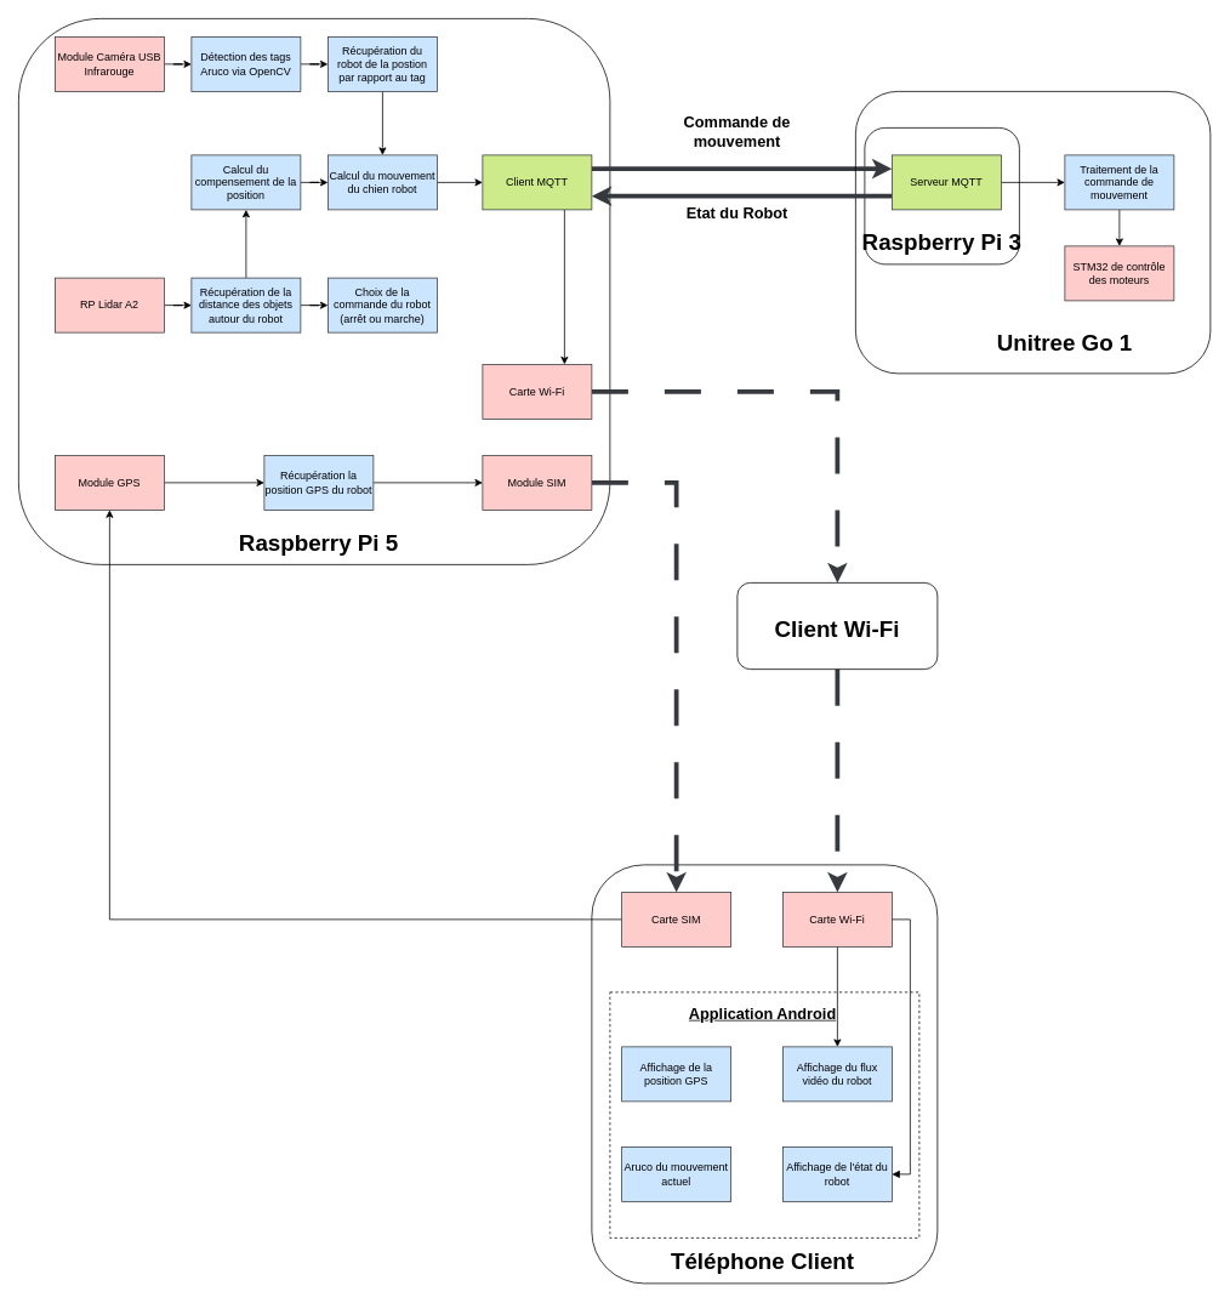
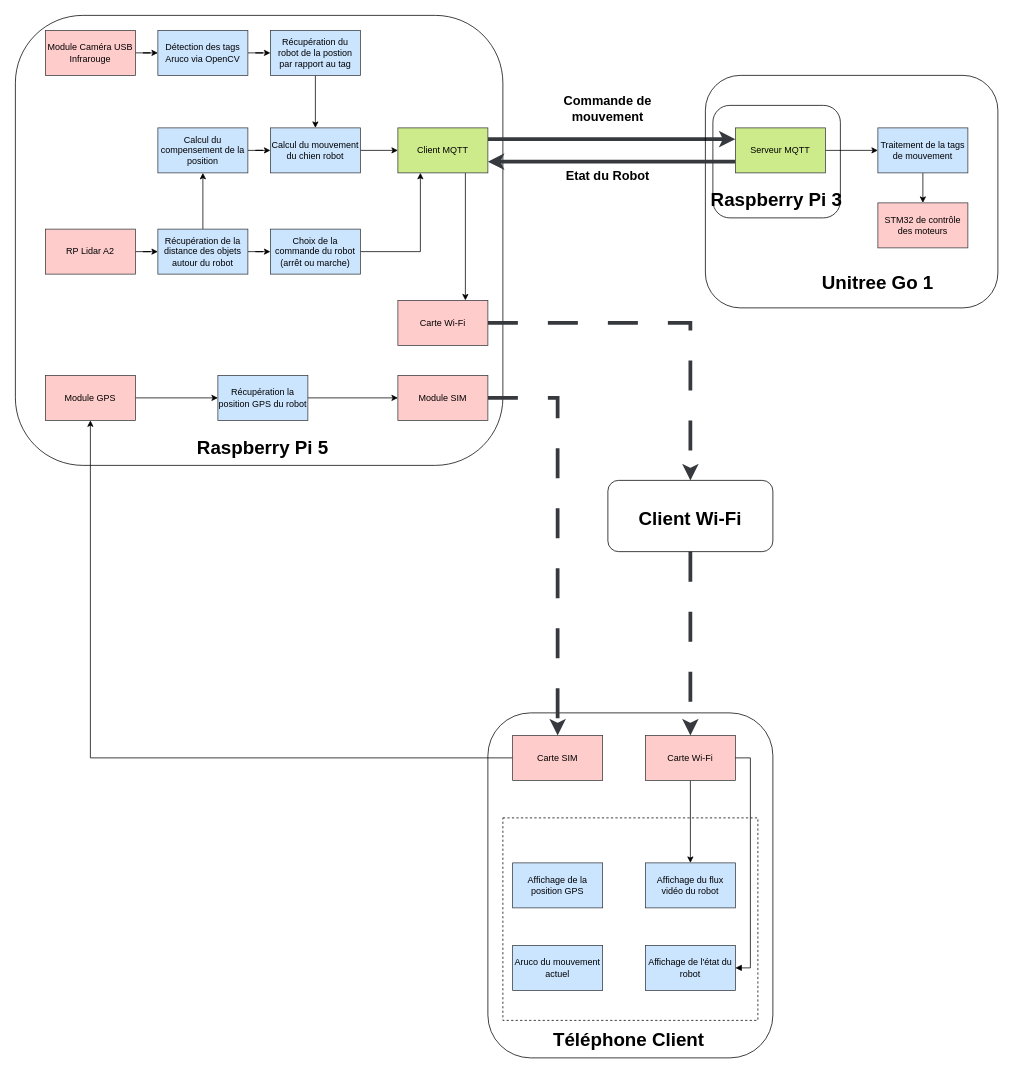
  <mxCell id="0" />
  <mxCell id="1" parent="0" />
  <mxCell id="2" value="" style="rounded=1;whiteSpace=wrap;html=1;fillColor=none;" vertex="1" parent="1"><mxGeometry x="650" y="950" width="380" height="460" as="geometry" /></mxCell>
  <mxCell id="3" value="" style="rounded=0;whiteSpace=wrap;html=1;fillColor=none;dashed=1;" vertex="1" parent="1"><mxGeometry x="670" y="1090" width="340" height="270" as="geometry" /></mxCell>
  <mxCell id="4" value="" style="rounded=1;whiteSpace=wrap;html=1;fillColor=none;" vertex="1" parent="1"><mxGeometry x="950" y="140" width="170" height="150" as="geometry" /></mxCell>
  <mxCell id="5" value="" style="rounded=1;whiteSpace=wrap;html=1;fillColor=none;" vertex="1" parent="1"><mxGeometry x="20" y="20" width="650" height="600" as="geometry" /></mxCell>
  <mxCell id="6" style="edgeStyle=orthogonalEdgeStyle;rounded=0;orthogonalLoop=1;jettySize=auto;html=1;entryX=0;entryY=0.5;entryDx=0;entryDy=0;" edge="1" parent="1" source="7" target="12"><mxGeometry relative="1" as="geometry" /></mxCell>
  <mxCell id="7" value="&lt;div&gt;Module Caméra USB&lt;/div&gt;&lt;div&gt;Infrarouge&lt;/div&gt;" style="rounded=0;whiteSpace=wrap;html=1;fillColor=#ffcccc;strokeColor=#36393d;" vertex="1" parent="1"><mxGeometry x="60" y="40" width="120" height="60" as="geometry" /></mxCell>
  <mxCell id="8" style="edgeStyle=orthogonalEdgeStyle;rounded=0;orthogonalLoop=1;jettySize=auto;html=1;entryX=0;entryY=0.5;entryDx=0;entryDy=0;" edge="1" parent="1" source="9" target="18"><mxGeometry relative="1" as="geometry" /></mxCell>
  <mxCell id="9" value="RP Lidar A2" style="rounded=0;whiteSpace=wrap;html=1;fillColor=#ffcccc;strokeColor=#36393d;" vertex="1" parent="1"><mxGeometry x="60" y="305" width="120" height="60" as="geometry" /></mxCell>
  <mxCell id="10" value="&lt;b&gt;&lt;font style=&quot;font-size: 25px;&quot;&gt;Raspberry Pi 5&lt;/font&gt;&lt;/b&gt;" style="text;html=1;align=center;verticalAlign=middle;whiteSpace=wrap;rounded=0;" vertex="1" parent="1"><mxGeometry x="260" y="580" width="180" height="30" as="geometry" /></mxCell>
  <mxCell id="11" style="edgeStyle=orthogonalEdgeStyle;rounded=0;orthogonalLoop=1;jettySize=auto;html=1;entryX=0;entryY=0.5;entryDx=0;entryDy=0;" edge="1" parent="1" source="12" target="34"><mxGeometry relative="1" as="geometry" /></mxCell>
  <mxCell id="12" value="Détection des tags Aruco via OpenCV" style="rounded=0;whiteSpace=wrap;html=1;fillColor=#cce5ff;strokeColor=#36393d;" vertex="1" parent="1"><mxGeometry x="210" y="40" width="120" height="60" as="geometry" /></mxCell>
  <mxCell id="13" style="edgeStyle=orthogonalEdgeStyle;rounded=0;orthogonalLoop=1;jettySize=auto;html=1;exitX=1;exitY=0.25;exitDx=0;exitDy=0;entryX=0;entryY=0.25;entryDx=0;entryDy=0;strokeWidth=5;fillColor=#cce5ff;strokeColor=light-dark(#36393D,#0000CC);" edge="1" parent="1" source="15" target="23"><mxGeometry relative="1" as="geometry" /></mxCell>
  <mxCell id="14" style="edgeStyle=orthogonalEdgeStyle;rounded=0;orthogonalLoop=1;jettySize=auto;html=1;exitX=0.75;exitY=1;exitDx=0;exitDy=0;entryX=0.75;entryY=0;entryDx=0;entryDy=0;" edge="1" parent="1" source="15" target="53"><mxGeometry relative="1" as="geometry" /></mxCell>
  <mxCell id="15" value="Client MQTT" style="rounded=0;whiteSpace=wrap;html=1;fillColor=#cdeb8b;strokeColor=#36393d;" vertex="1" parent="1"><mxGeometry x="530" y="170" width="120" height="60" as="geometry" /></mxCell>
  <mxCell id="16" style="edgeStyle=orthogonalEdgeStyle;rounded=0;orthogonalLoop=1;jettySize=auto;html=1;entryX=0;entryY=0.5;entryDx=0;entryDy=0;" edge="1" parent="1" source="18" target="32"><mxGeometry relative="1" as="geometry" /></mxCell>
  <mxCell id="17" style="edgeStyle=orthogonalEdgeStyle;rounded=0;orthogonalLoop=1;jettySize=auto;html=1;entryX=0.5;entryY=1;entryDx=0;entryDy=0;" edge="1" parent="1" source="18" target="36"><mxGeometry relative="1" as="geometry" /></mxCell>
  <mxCell id="18" value="Récupération de la distance des objets autour du robot" style="rounded=0;whiteSpace=wrap;html=1;fillColor=#cce5ff;strokeColor=#36393d;" vertex="1" parent="1"><mxGeometry x="210" y="305" width="120" height="60" as="geometry" /></mxCell>
  <mxCell id="19" value="" style="rounded=1;whiteSpace=wrap;html=1;fillColor=none;" vertex="1" parent="1"><mxGeometry x="940" y="100" width="390" height="310" as="geometry" /></mxCell>
  <mxCell id="20" value="&lt;b&gt;&lt;font style=&quot;font-size: 25px;&quot;&gt;Unitree Go 1&lt;/font&gt;&lt;/b&gt;" style="text;html=1;align=center;verticalAlign=middle;whiteSpace=wrap;rounded=0;" vertex="1" parent="1"><mxGeometry x="1080" y="360" width="180" height="30" as="geometry" /></mxCell>
  <mxCell id="21" style="edgeStyle=orthogonalEdgeStyle;rounded=0;orthogonalLoop=1;jettySize=auto;html=1;exitX=0;exitY=0.75;exitDx=0;exitDy=0;entryX=1;entryY=0.75;entryDx=0;entryDy=0;strokeWidth=5;strokeColor=light-dark(#36393D,#0000CC);" edge="1" parent="1" source="23" target="15"><mxGeometry relative="1" as="geometry" /></mxCell>
  <mxCell id="22" style="edgeStyle=orthogonalEdgeStyle;rounded=0;orthogonalLoop=1;jettySize=auto;html=1;entryX=0;entryY=0.5;entryDx=0;entryDy=0;" edge="1" parent="1" source="23" target="28"><mxGeometry relative="1" as="geometry" /></mxCell>
  <mxCell id="23" value="Serveur MQTT" style="rounded=0;whiteSpace=wrap;html=1;fillColor=#cdeb8b;strokeColor=#36393d;" vertex="1" parent="1"><mxGeometry x="980" y="170" width="120" height="60" as="geometry" /></mxCell>
  <mxCell id="24" value="&lt;font style=&quot;font-size: 17px;&quot;&gt;&lt;b&gt;Commande de mouvement&lt;/b&gt;&lt;/font&gt;" style="text;html=1;align=center;verticalAlign=middle;whiteSpace=wrap;rounded=0;" vertex="1" parent="1"><mxGeometry x="720" y="130" width="180" height="30" as="geometry" /></mxCell>
  <mxCell id="25" value="&lt;b&gt;&lt;font style=&quot;font-size: 25px;&quot;&gt;Raspberry Pi 3&lt;/font&gt;&lt;/b&gt;" style="text;html=1;align=center;verticalAlign=middle;whiteSpace=wrap;rounded=0;" vertex="1" parent="1"><mxGeometry x="945" y="250" width="180" height="30" as="geometry" /></mxCell>
  <mxCell id="26" value="&lt;font style=&quot;font-size: 17px;&quot;&gt;&lt;b&gt;Etat du Robot&lt;/b&gt;&lt;/font&gt;" style="text;html=1;align=center;verticalAlign=middle;whiteSpace=wrap;rounded=0;" vertex="1" parent="1"><mxGeometry x="720" y="220" width="180" height="30" as="geometry" /></mxCell>
  <mxCell id="27" style="edgeStyle=orthogonalEdgeStyle;rounded=0;orthogonalLoop=1;jettySize=auto;html=1;entryX=0.5;entryY=0;entryDx=0;entryDy=0;" edge="1" parent="1" source="28" target="29"><mxGeometry relative="1" as="geometry" /></mxCell>
- <mxCell id="28" value="Traitement de la commande de mouvement" style="rounded=0;whiteSpace=wrap;html=1;fillColor=#cce5ff;strokeColor=#36393d;" vertex="1" parent="1"><mxGeometry x="1170" y="170" width="120" height="60" as="geometry" /></mxCell>
+ <mxCell id="28" value="Traitement de la tags de mouvement" style="rounded=0;whiteSpace=wrap;html=1;fillColor=#cce5ff;strokeColor=#36393d;" vertex="1" parent="1"><mxGeometry x="1170" y="170" width="120" height="60" as="geometry" /></mxCell>
  <mxCell id="29" value="STM32 de contrôle des moteurs" style="rounded=0;whiteSpace=wrap;html=1;fillColor=#ffcccc;strokeColor=#36393d;" vertex="1" parent="1"><mxGeometry x="1170" y="270" width="120" height="60" as="geometry" /></mxCell>
  <mxCell id="30" value="&lt;b&gt;&lt;font style=&quot;font-size: 25px;&quot;&gt;Téléphone Client&lt;/font&gt;&lt;/b&gt;" style="text;html=1;align=center;verticalAlign=middle;whiteSpace=wrap;rounded=0;" vertex="1" parent="1"><mxGeometry x="733" y="1370" width="210" height="30" as="geometry" /></mxCell>
+ <mxCell id="31" style="edgeStyle=orthogonalEdgeStyle;rounded=0;orthogonalLoop=1;jettySize=auto;html=1;entryX=0.25;entryY=1;entryDx=0;entryDy=0;" edge="1" parent="1" source="32" target="15"><mxGeometry relative="1" as="geometry" /></mxCell>
  <mxCell id="32" value="Choix de la commande du robot (arrêt ou marche)" style="rounded=0;whiteSpace=wrap;html=1;fillColor=#cce5ff;strokeColor=#36393d;" vertex="1" parent="1"><mxGeometry x="360" y="305" width="120" height="60" as="geometry" /></mxCell>
  <mxCell id="33" style="edgeStyle=orthogonalEdgeStyle;rounded=0;orthogonalLoop=1;jettySize=auto;html=1;entryX=0.5;entryY=0;entryDx=0;entryDy=0;" edge="1" parent="1" source="34" target="38"><mxGeometry relative="1" as="geometry" /></mxCell>
  <mxCell id="34" value="Récupération du robot de la postion par rapport au tag" style="rounded=0;whiteSpace=wrap;html=1;fillColor=#cce5ff;strokeColor=#36393d;" vertex="1" parent="1"><mxGeometry x="360" y="40" width="120" height="60" as="geometry" /></mxCell>
  <mxCell id="35" style="edgeStyle=orthogonalEdgeStyle;rounded=0;orthogonalLoop=1;jettySize=auto;html=1;entryX=0;entryY=0.5;entryDx=0;entryDy=0;" edge="1" parent="1" source="36" target="38"><mxGeometry relative="1" as="geometry" /></mxCell>
  <mxCell id="36" value="Calcul du compensement de la position" style="rounded=0;whiteSpace=wrap;html=1;fillColor=#cce5ff;strokeColor=#36393d;" vertex="1" parent="1"><mxGeometry x="210" y="170" width="120" height="60" as="geometry" /></mxCell>
  <mxCell id="37" style="edgeStyle=orthogonalEdgeStyle;rounded=0;orthogonalLoop=1;jettySize=auto;html=1;entryX=0;entryY=0.5;entryDx=0;entryDy=0;" edge="1" parent="1" source="38" target="15"><mxGeometry relative="1" as="geometry" /></mxCell>
  <mxCell id="38" value="Calcul du mouvement du chien robot" style="rounded=0;whiteSpace=wrap;html=1;fillColor=#cce5ff;strokeColor=#36393d;" vertex="1" parent="1"><mxGeometry x="360" y="170" width="120" height="60" as="geometry" /></mxCell>
  <mxCell id="39" style="edgeStyle=orthogonalEdgeStyle;rounded=0;orthogonalLoop=1;jettySize=auto;html=1;entryX=0;entryY=0.5;entryDx=0;entryDy=0;" edge="1" parent="1" source="40" target="44"><mxGeometry relative="1" as="geometry" /></mxCell>
  <mxCell id="40" value="Module GPS" style="rounded=0;whiteSpace=wrap;html=1;fillColor=#ffcccc;strokeColor=#36393d;" vertex="1" parent="1"><mxGeometry x="60" y="500" width="120" height="60" as="geometry" /></mxCell>
  <mxCell id="41" style="edgeStyle=orthogonalEdgeStyle;rounded=0;orthogonalLoop=1;jettySize=auto;html=1;strokeWidth=5;dashed=1;entryX=0.5;entryY=0;entryDx=0;entryDy=0;dashPattern=8 8;strokeColor=light-dark(#36393D,#0000CC);" edge="1" parent="1" source="42" target="49"><mxGeometry relative="1" as="geometry"><mxPoint x="740" y="750" as="targetPoint" /></mxGeometry></mxCell>
  <mxCell id="42" value="Module SIM" style="rounded=0;whiteSpace=wrap;html=1;fillColor=#ffcccc;strokeColor=#36393d;" vertex="1" parent="1"><mxGeometry x="530" y="500" width="120" height="60" as="geometry" /></mxCell>
  <mxCell id="43" style="edgeStyle=orthogonalEdgeStyle;rounded=0;orthogonalLoop=1;jettySize=auto;html=1;entryX=0;entryY=0.5;entryDx=0;entryDy=0;" edge="1" parent="1" source="44" target="42"><mxGeometry relative="1" as="geometry" /></mxCell>
  <mxCell id="44" value="Récupération la position GPS du robot" style="rounded=0;whiteSpace=wrap;html=1;fillColor=#cce5ff;strokeColor=#36393d;" vertex="1" parent="1"><mxGeometry x="290" y="500" width="120" height="60" as="geometry" /></mxCell>
  <mxCell id="45" style="edgeStyle=orthogonalEdgeStyle;rounded=0;orthogonalLoop=1;jettySize=auto;html=1;exitX=0.5;exitY=1;exitDx=0;exitDy=0;" edge="1" parent="1" source="30" target="30"><mxGeometry relative="1" as="geometry" /></mxCell>
  <mxCell id="46" value="Affichage de la position GPS" style="rounded=0;whiteSpace=wrap;html=1;fillColor=#cce5ff;strokeColor=#36393d;" vertex="1" parent="1"><mxGeometry x="683" y="1150" width="120" height="60" as="geometry" /></mxCell>
- <mxCell id="47" value="&lt;font style=&quot;font-size: 17px;&quot;&gt;&lt;b&gt;&lt;u&gt;Application Android&lt;/u&gt;&lt;/b&gt;&lt;/font&gt;" style="text;html=1;align=center;verticalAlign=middle;whiteSpace=wrap;rounded=0;" vertex="1" parent="1"><mxGeometry x="733" y="1100" width="210" height="30" as="geometry" /></mxCell>
  <mxCell id="48" style="edgeStyle=orthogonalEdgeStyle;rounded=0;orthogonalLoop=1;jettySize=auto;html=1;" edge="1" parent="1" source="49" target="40"><mxGeometry relative="1" as="geometry" /></mxCell>
  <mxCell id="49" value="Carte SIM" style="rounded=0;whiteSpace=wrap;html=1;fillColor=#ffcccc;strokeColor=#36393d;" vertex="1" parent="1"><mxGeometry x="683" y="980" width="120" height="60" as="geometry" /></mxCell>
  <mxCell id="50" style="edgeStyle=orthogonalEdgeStyle;rounded=0;orthogonalLoop=1;jettySize=auto;html=1;entryX=0.5;entryY=0;entryDx=0;entryDy=0;" edge="1" parent="1" source="51" target="57"><mxGeometry relative="1" as="geometry" /></mxCell>
  <mxCell id="51" value="Carte Wi-Fi" style="rounded=0;whiteSpace=wrap;html=1;fillColor=#ffcccc;strokeColor=#36393d;" vertex="1" parent="1"><mxGeometry x="860" y="980" width="120" height="60" as="geometry" /></mxCell>
  <mxCell id="52" style="edgeStyle=orthogonalEdgeStyle;rounded=0;orthogonalLoop=1;jettySize=auto;html=1;entryX=0.5;entryY=0;entryDx=0;entryDy=0;dashed=1;dashPattern=8 8;strokeWidth=5;strokeColor=light-dark(#36393D,#0000CC);" edge="1" parent="1" source="53" target="55"><mxGeometry relative="1" as="geometry" /></mxCell>
  <mxCell id="53" value="Carte Wi-Fi" style="rounded=0;whiteSpace=wrap;html=1;fillColor=#ffcccc;strokeColor=#36393d;" vertex="1" parent="1"><mxGeometry x="530" y="400" width="120" height="60" as="geometry" /></mxCell>
  <mxCell id="54" style="edgeStyle=orthogonalEdgeStyle;rounded=0;orthogonalLoop=1;jettySize=auto;html=1;entryX=0.5;entryY=0;entryDx=0;entryDy=0;strokeColor=light-dark(#36393D,#0000CC);strokeWidth=5;dashed=1;dashPattern=8 8;" edge="1" parent="1" source="55" target="51"><mxGeometry relative="1" as="geometry" /></mxCell>
  <mxCell id="55" value="" style="rounded=1;whiteSpace=wrap;html=1;fillColor=none;" vertex="1" parent="1"><mxGeometry x="810" y="640" width="220" height="95" as="geometry" /></mxCell>
  <mxCell id="56" value="&lt;b&gt;&lt;font style=&quot;font-size: 25px;&quot;&gt;Client Wi-Fi&lt;/font&gt;&lt;/b&gt;" style="text;html=1;align=center;verticalAlign=middle;whiteSpace=wrap;rounded=0;" vertex="1" parent="1"><mxGeometry x="830" y="675" width="180" height="30" as="geometry" /></mxCell>
  <mxCell id="57" value="Affichage du flux vidéo du robot" style="rounded=0;whiteSpace=wrap;html=1;fillColor=#cce5ff;strokeColor=#36393d;" vertex="1" parent="1"><mxGeometry x="860" y="1150" width="120" height="60" as="geometry" /></mxCell>
  <mxCell id="58" value="Aruco du mouvement actuel" style="rounded=0;whiteSpace=wrap;html=1;fillColor=#cce5ff;strokeColor=#36393d;" vertex="1" parent="1"><mxGeometry x="683" y="1260" width="120" height="60" as="geometry" /></mxCell>
  <mxCell id="59" style="edgeStyle=orthogonalEdgeStyle;rounded=0;orthogonalLoop=1;jettySize=auto;html=1;entryX=1;entryY=0.5;entryDx=0;entryDy=0;endArrow=none;startFill=1;startArrow=block;" edge="1" parent="1" target="51"><mxGeometry relative="1" as="geometry"><mxPoint x="980" y="1290" as="sourcePoint" /><mxPoint x="1040" y="1040" as="targetPoint" /><Array as="points"><mxPoint x="1000" y="1290" /><mxPoint x="1000" y="1010" /></Array></mxGeometry></mxCell>
  <mxCell id="60" value="Affichage de l'état du robot" style="rounded=0;whiteSpace=wrap;html=1;fillColor=#cce5ff;strokeColor=#36393d;" vertex="1" parent="1"><mxGeometry x="860" y="1260" width="120" height="60" as="geometry" /></mxCell>
